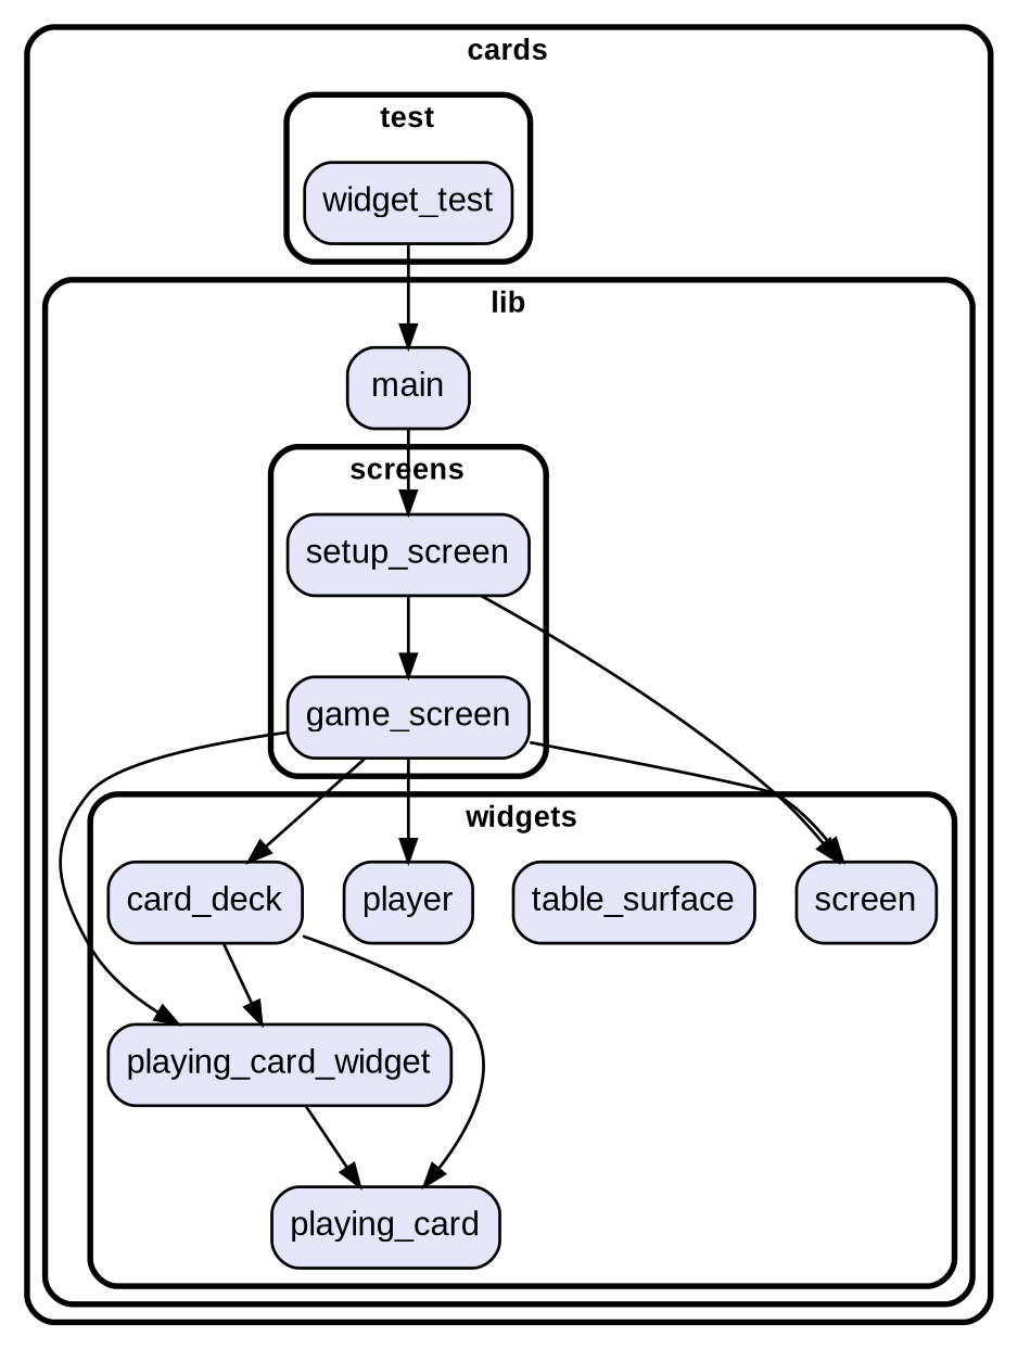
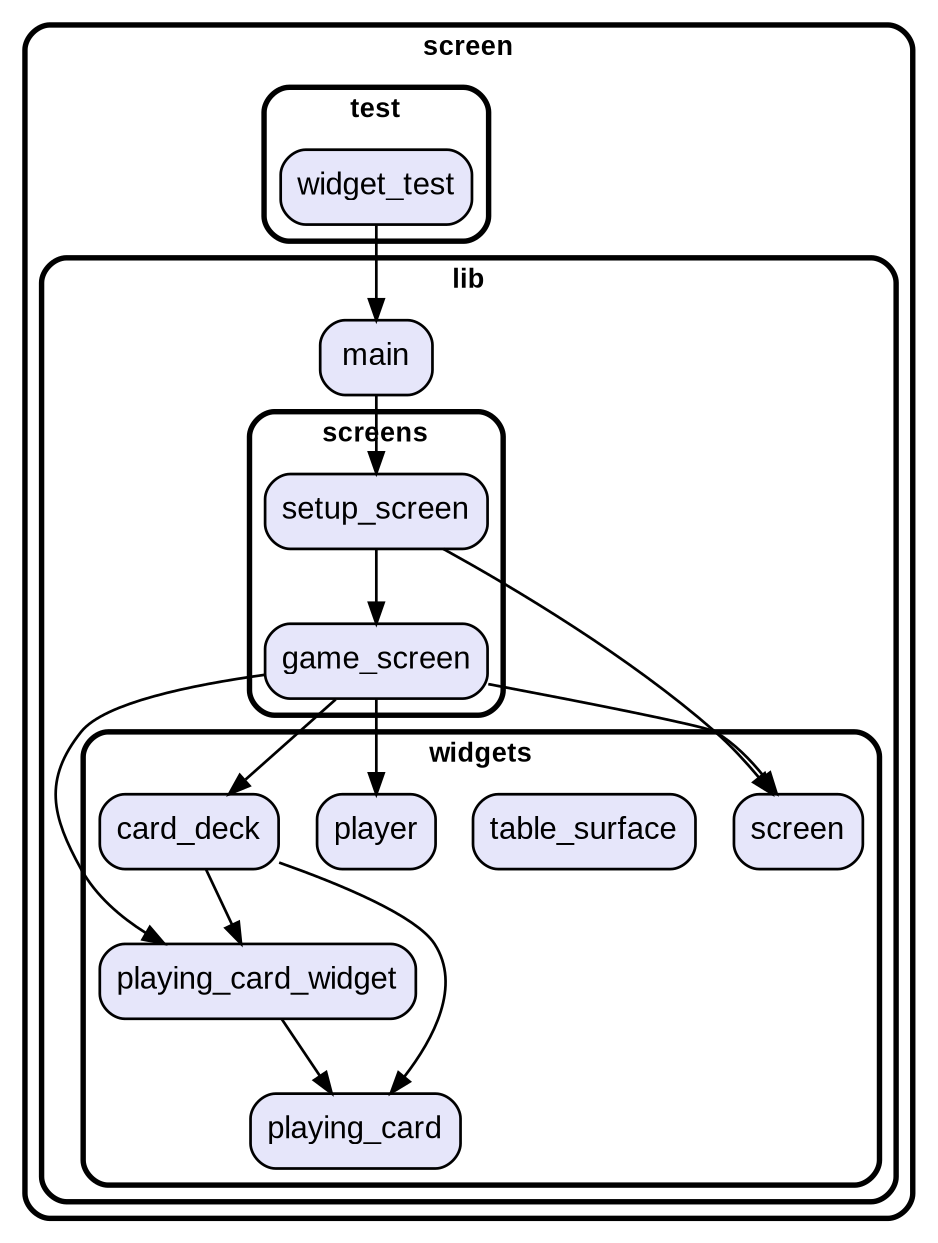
  digraph {
    fontname="Arial Black"
    fontsize=13
    penwidth=2.6
    style=rounded
    node [fillcolor=Lavender fontname=Arial fontsize=15 penwidth=1.3 shape=rect style="filled,rounded"]
    edge [penwidth=1.3]
    n1 [label=widget_test]
    n2 [label=game_screen]
    n3 [label=setup_screen]
    n4 [label=playing_card_widget]
    n5 [label=card_deck]
    n6 [label=table_surface]
    n7 [label=player]
    n8 [label=playing_card]
    n9 [label=screen]
    n10 [label=main]
    subgraph cluster_1 {
-     label=cards
+     label=screen
      subgraph cluster_2 {
        label=test
        n1
      }
      subgraph cluster_3 {
        label=lib
        n10
        subgraph cluster_4 {
          label=screens
          n2
          n3
        }
        subgraph cluster_5 {
          label=widgets
          n4
          n5
          n6
          n7
          n8
          n9
        }
      }
    }
    n1 -> n10
    n2 -> n4
    n2 -> n5
    n2 -> n7
    n2 -> n9
    n3 -> n2
    n3 -> n9
    n4 -> n8
    n5 -> n4
    n5 -> n8
    n10 -> n3
  }
